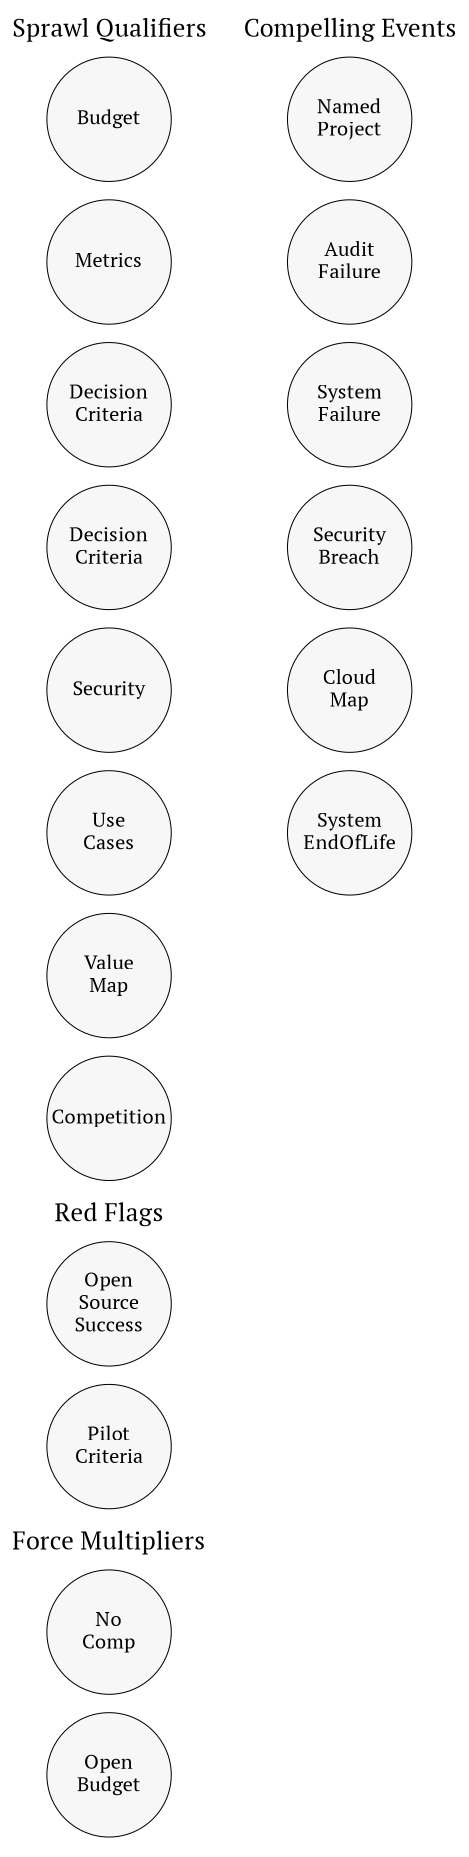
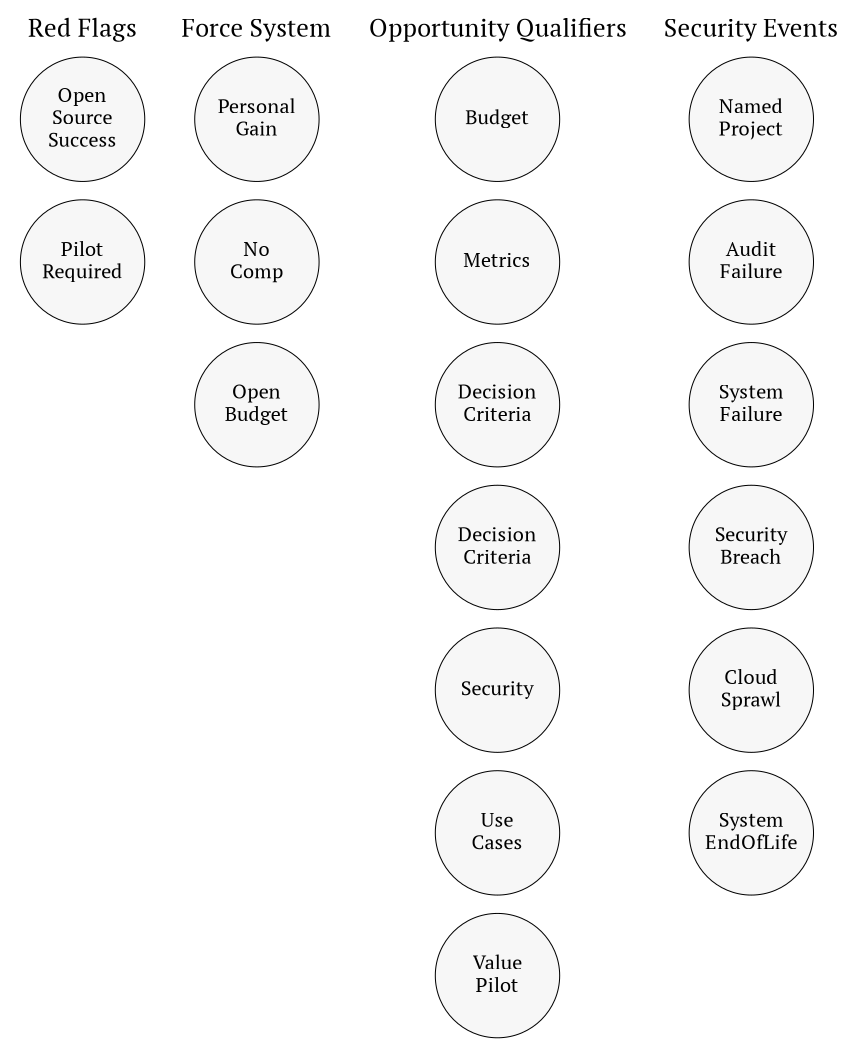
  digraph {
    fontname="PT Serif"
    fontsize=25
    penwidth=0
    rankdir=LR
    node [fillcolor=grey97 fixedsize=true fontname="PT Serif" fontsize=20 shape=circle style=filled]
    edge [fontname="PT Serif" fontsize=20 style=invis]
+   n1 [height=1.7 label="Personal\nGain" width=1.7]
    n2 [height=1.7 label="No\nComp" width=1.7]
    n3 [height=1.7 label="Open\nBudget" width=1.7]
    n4 [height=1.7 label="Open\nSource\nSuccess" width=1.7]
-   n5 [height=1.7 label="Pilot\nCriteria" width=1.7]
+   n5 [height=1.7 label="Pilot\nRequired" width=1.7]
    Budget [height=1.7 width=1.7]
    Metrics [height=1.7 width=1.7]
    n8 [height=1.7 label="Decision\nCriteria" width=1.7]
    n9 [height=1.7 label="Decision\nCriteria" width=1.7]
    n10 [height=1.7 label=Security width=1.7]
    n11 [height=1.7 label="Use\nCases" width=1.7]
-   n12 [height=1.7 label="Value\nMap" width=1.7]
-   Competition [height=1.7 width=1.7]
+   n12 [height=1.7 label="Value\nPilot" width=1.7]
    n14 [height=1.7 label="Named\nProject" width=1.7]
    n15 [height=1.7 label="Audit\nFailure" width=1.7]
    n16 [height=1.7 label="System\nFailure" width=1.7]
    n17 [height=1.7 label="Security\nBreach" width=1.7]
-   n18 [height=1.7 label="Cloud\nMap" width=1.7]
+   n18 [height=1.7 label="Cloud\nSprawl" width=1.7]
    n19 [height=1.7 label="System\nEndOfLife" width=1.7]
    subgraph cluster_1 {
-     label="Force Multipliers"
+     label="Force System"
      subgraph sub_2 {
        label="Force Multipliers"
        rank=same
+       n1
        n2
        n3
      }
    }
    subgraph cluster_3 {
      label="Red Flags"
      subgraph sub_4 {
        label="Red Flags"
        rank=same
        n4
        n5
      }
    }
    subgraph cluster_5 {
-     label="Sprawl Qualifiers"
+     label="Opportunity Qualifiers"
      subgraph sub_6 {
        label="Opportunity Qualifiers"
        rank=same
        Budget
        Metrics
        n8
        n9
        n10
        n11
        n12
-       Competition
      }
    }
    subgraph cluster_7 {
-     label="Compelling Events"
+     label="Security Events"
      subgraph sub_8 {
        label="Compelling Events"
        rank=same
        n14
        n15
        n16
        n17
        n18
        n19
      }
    }
+   n1 -> Budget
+   n4 -> n1
    Budget -> n14
  }
